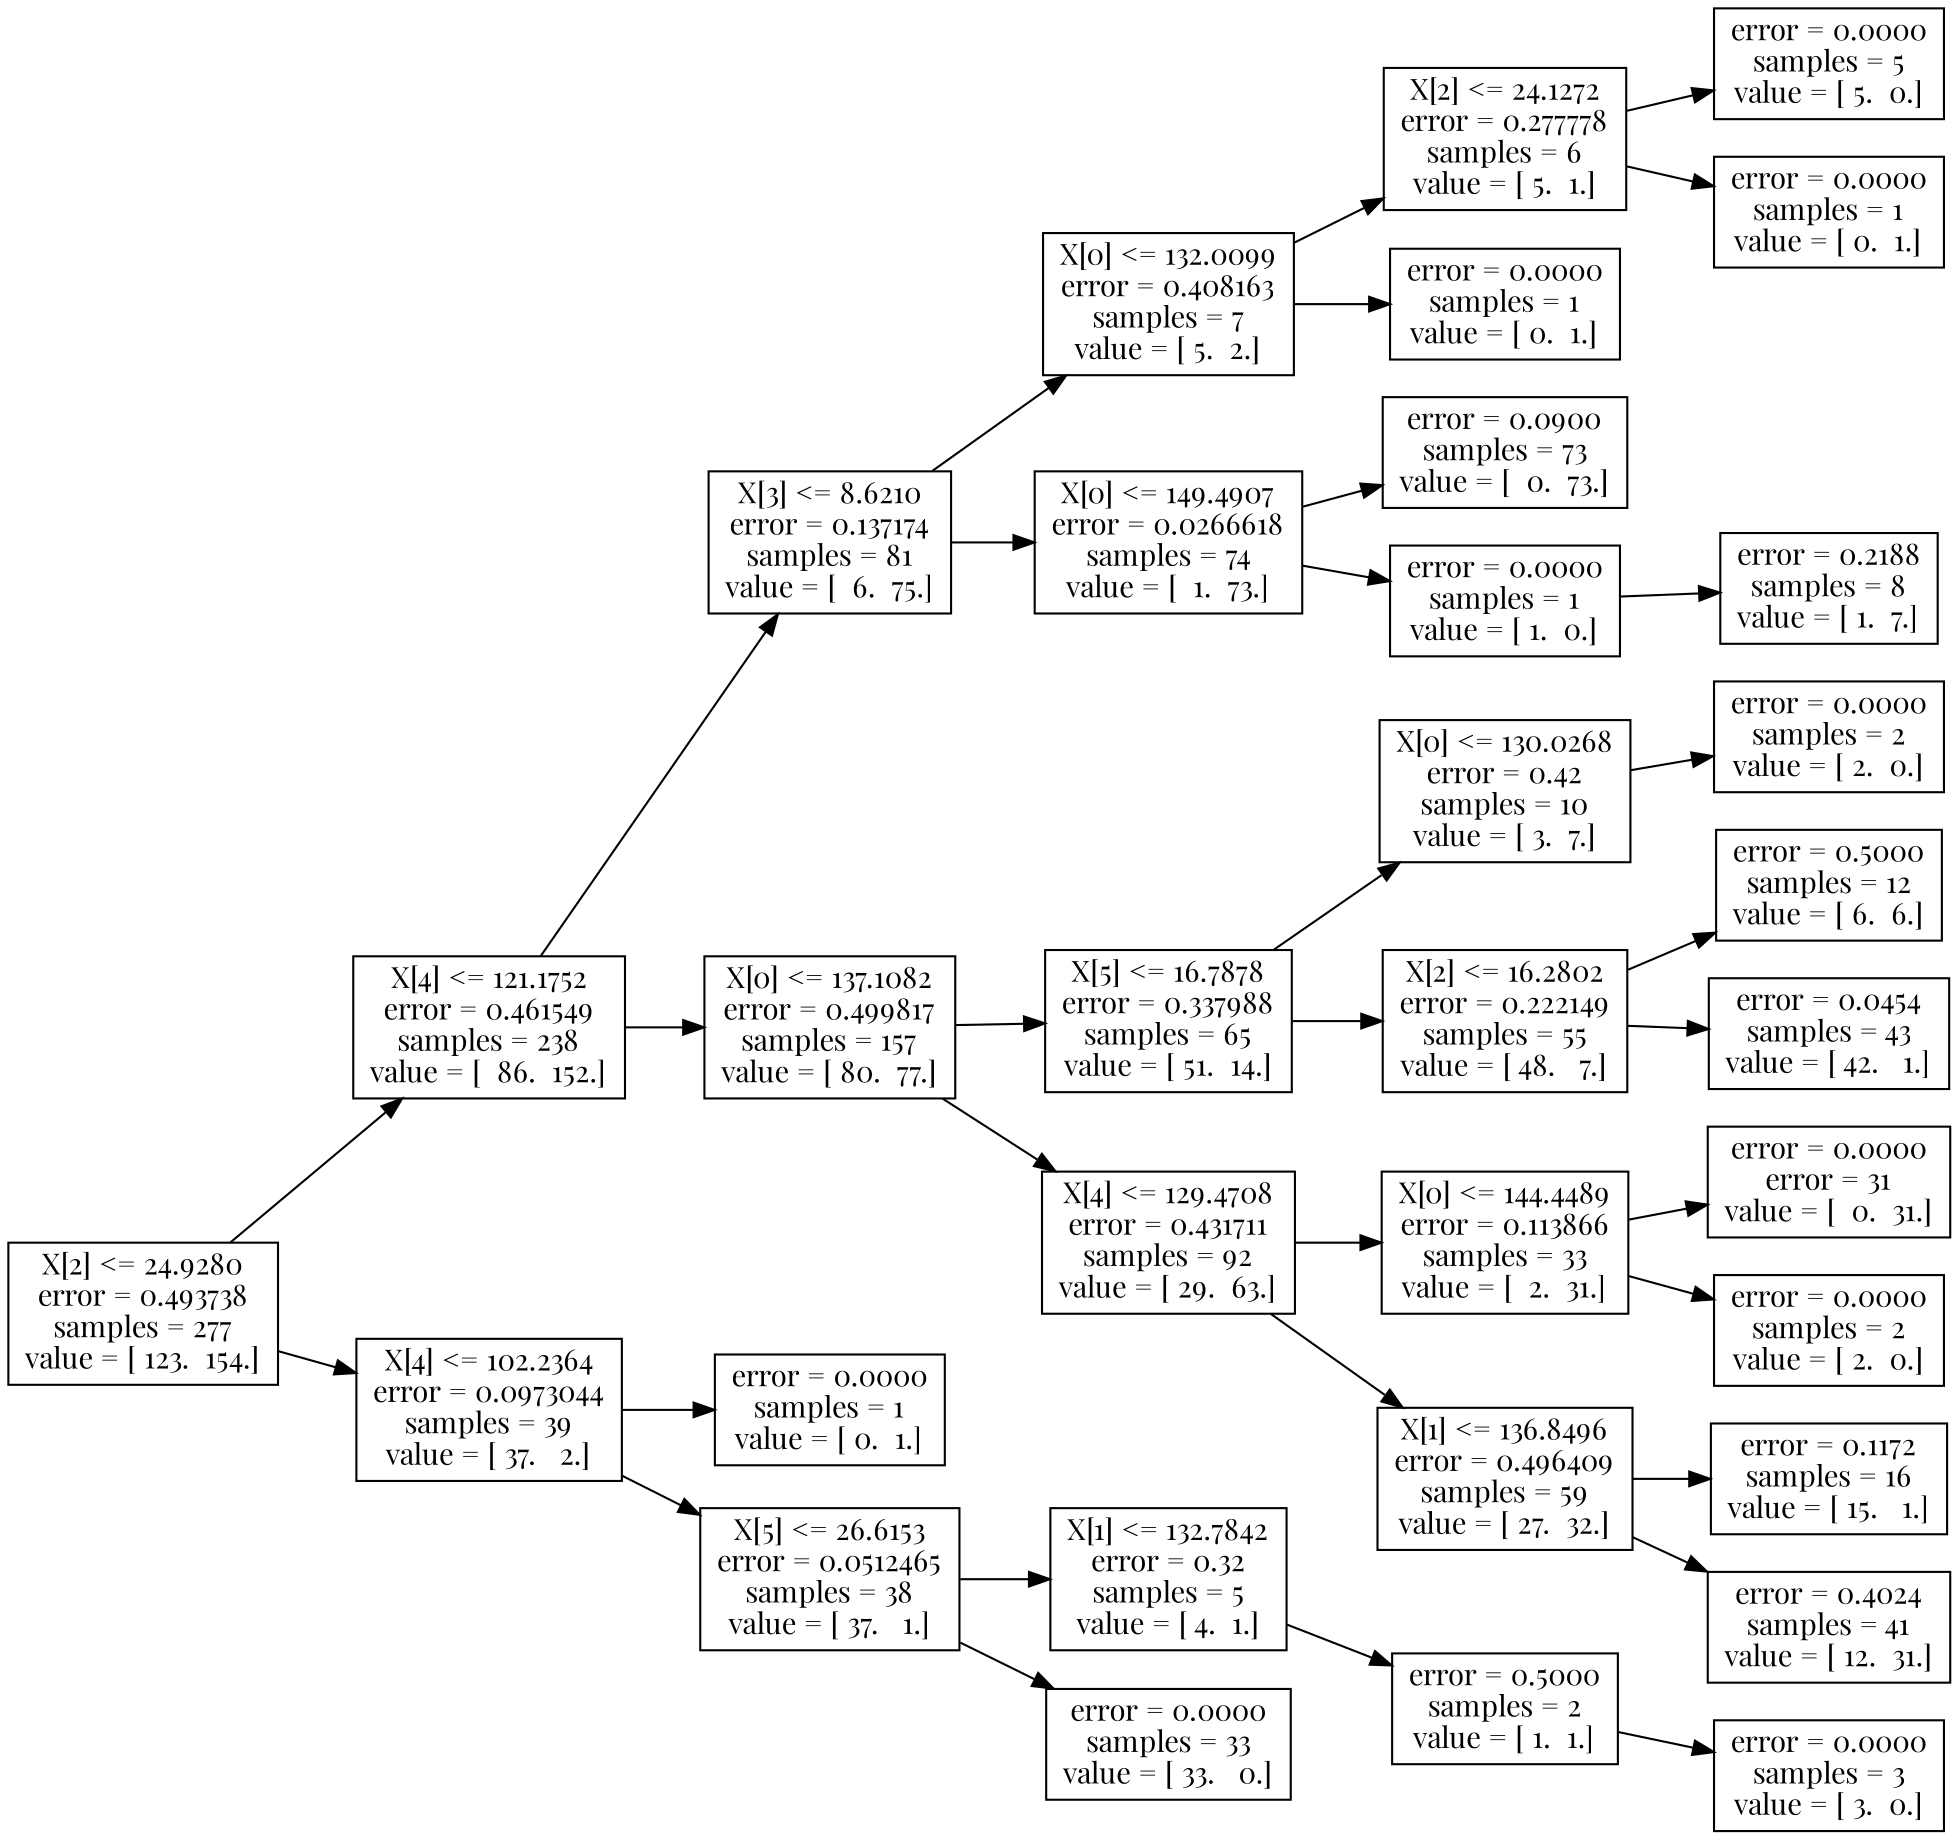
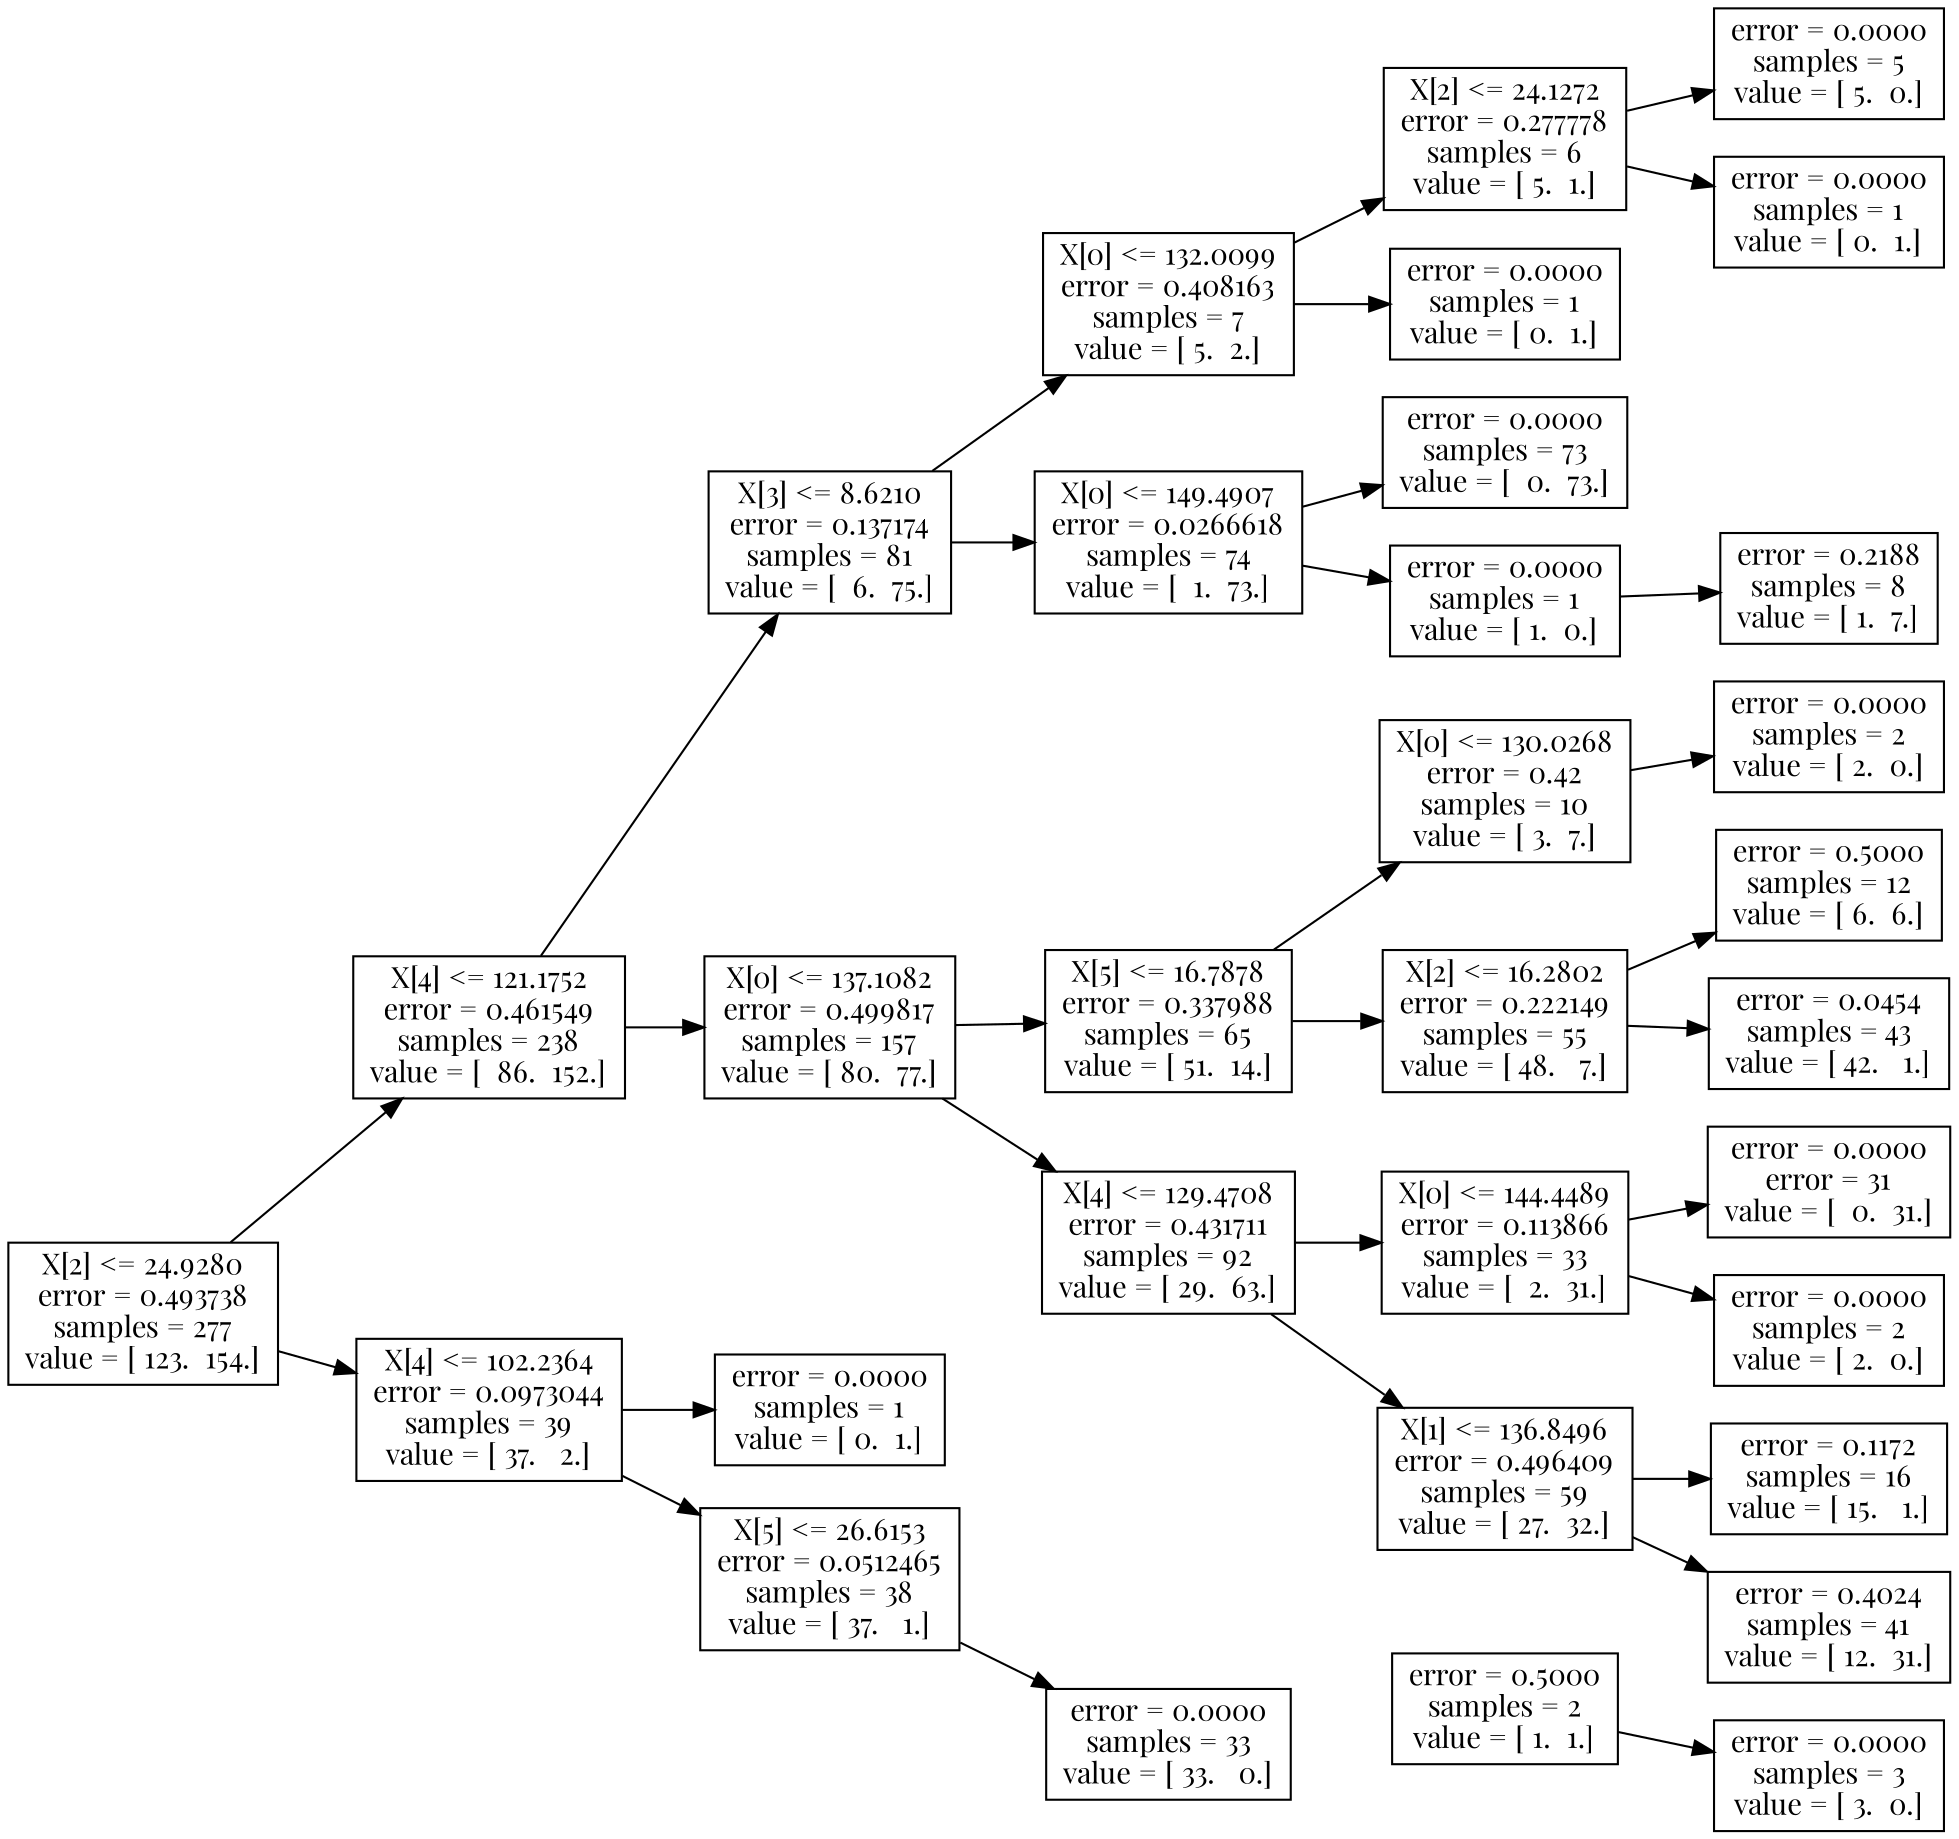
  digraph {
    fontname="Playfair Display"
    rankdir=LR
    node [fontname="Playfair Display" shape=box]
    edge [fontname="Playfair Display"]
    n1 [label="X[2] <= 24.9280\nerror = 0.493738\nsamples = 277\nvalue = [ 123.  154.]"]
    n2 [label="X[4] <= 121.1752\nerror = 0.461549\nsamples = 238\nvalue = [  86.  152.]"]
    n3 [label="X[4] <= 102.2364\nerror = 0.0973044\nsamples = 39\nvalue = [ 37.   2.]"]
    n4 [label="X[3] <= 8.6210\nerror = 0.137174\nsamples = 81\nvalue = [  6.  75.]"]
    n5 [label="X[0] <= 137.1082\nerror = 0.499817\nsamples = 157\nvalue = [ 80.  77.]"]
    n6 [label="error = 0.0000\nsamples = 1\nvalue = [ 0.  1.]"]
    n7 [label="X[5] <= 26.6153\nerror = 0.0512465\nsamples = 38\nvalue = [ 37.   1.]"]
    n8 [label="X[0] <= 132.0099\nerror = 0.408163\nsamples = 7\nvalue = [ 5.  2.]"]
    n9 [label="X[0] <= 149.4907\nerror = 0.0266618\nsamples = 74\nvalue = [  1.  73.]"]
    n10 [label="X[5] <= 16.7878\nerror = 0.337988\nsamples = 65\nvalue = [ 51.  14.]"]
    n11 [label="X[4] <= 129.4708\nerror = 0.431711\nsamples = 92\nvalue = [ 29.  63.]"]
    n12 [label="X[2] <= 24.1272\nerror = 0.277778\nsamples = 6\nvalue = [ 5.  1.]"]
    n13 [label="error = 0.0000\nsamples = 1\nvalue = [ 0.  1.]"]
-   n14 [label="error = 0.0900\nsamples = 73\nvalue = [  0.  73.]"]
+   n14 [label="error = 0.0000\nsamples = 73\nvalue = [  0.  73.]"]
    n15 [label="error = 0.0000\nsamples = 1\nvalue = [ 1.  0.]"]
    n16 [label="error = 0.0000\nsamples = 5\nvalue = [ 5.  0.]"]
    n17 [label="error = 0.0000\nsamples = 1\nvalue = [ 0.  1.]"]
    n18 [label="error = 0.2188\nsamples = 8\nvalue = [ 1.  7.]"]
    n19 [label="X[0] <= 130.0268\nerror = 0.42\nsamples = 10\nvalue = [ 3.  7.]"]
    n20 [label="X[2] <= 16.2802\nerror = 0.222149\nsamples = 55\nvalue = [ 48.   7.]"]
    n21 [label="X[0] <= 144.4489\nerror = 0.113866\nsamples = 33\nvalue = [  2.  31.]"]
    n22 [label="X[1] <= 136.8496\nerror = 0.496409\nsamples = 59\nvalue = [ 27.  32.]"]
    n23 [label="error = 0.0000\nsamples = 2\nvalue = [ 2.  0.]"]
    n24 [label="error = 0.5000\nsamples = 12\nvalue = [ 6.  6.]"]
    n25 [label="error = 0.0454\nsamples = 43\nvalue = [ 42.   1.]"]
    n26 [label="error = 0.0000\nerror = 31\nvalue = [  0.  31.]"]
    n27 [label="error = 0.0000\nsamples = 2\nvalue = [ 2.  0.]"]
    n28 [label="error = 0.1172\nsamples = 16\nvalue = [ 15.   1.]"]
    n29 [label="error = 0.4024\nsamples = 41\nvalue = [ 12.  31.]"]
-   n30 [label="X[1] <= 132.7842\nerror = 0.32\nsamples = 5\nvalue = [ 4.  1.]"]
    n31 [label="error = 0.0000\nsamples = 33\nvalue = [ 33.   0.]"]
    n32 [label="error = 0.5000\nsamples = 2\nvalue = [ 1.  1.]"]
    n33 [label="error = 0.0000\nsamples = 3\nvalue = [ 3.  0.]"]
    n1 -> n2
    n1 -> n3
    n2 -> n4
    n2 -> n5
    n3 -> n6
    n3 -> n7
    n4 -> n8
    n4 -> n9
    n5 -> n10
    n5 -> n11
-   n7 -> n30
    n7 -> n31
    n8 -> n12
    n8 -> n13
    n9 -> n14
    n9 -> n15
    n10 -> n19
    n10 -> n20
    n11 -> n21
    n11 -> n22
    n12 -> n16
    n12 -> n17
    n15 -> n18
    n19 -> n23
    n20 -> n24
    n20 -> n25
    n21 -> n26
    n21 -> n27
    n22 -> n28
    n22 -> n29
-   n30 -> n32
    n32 -> n33
  }
